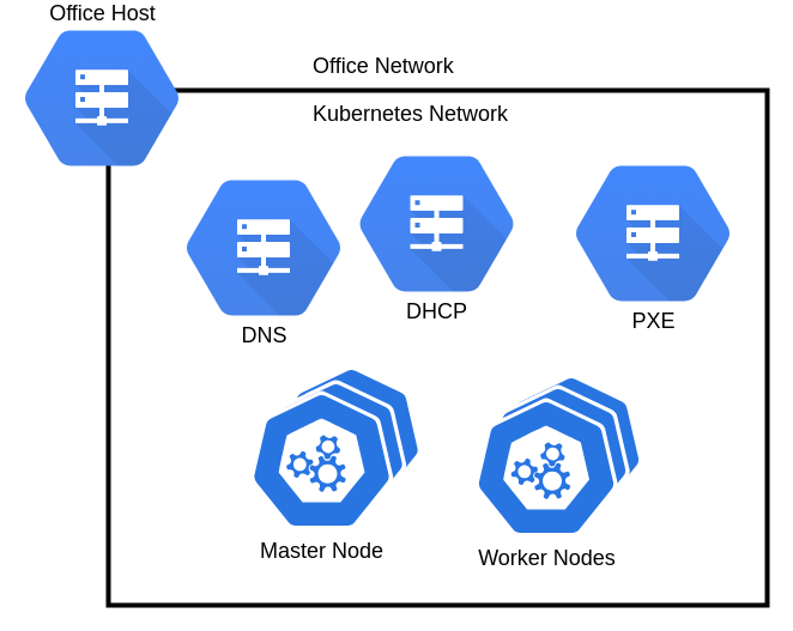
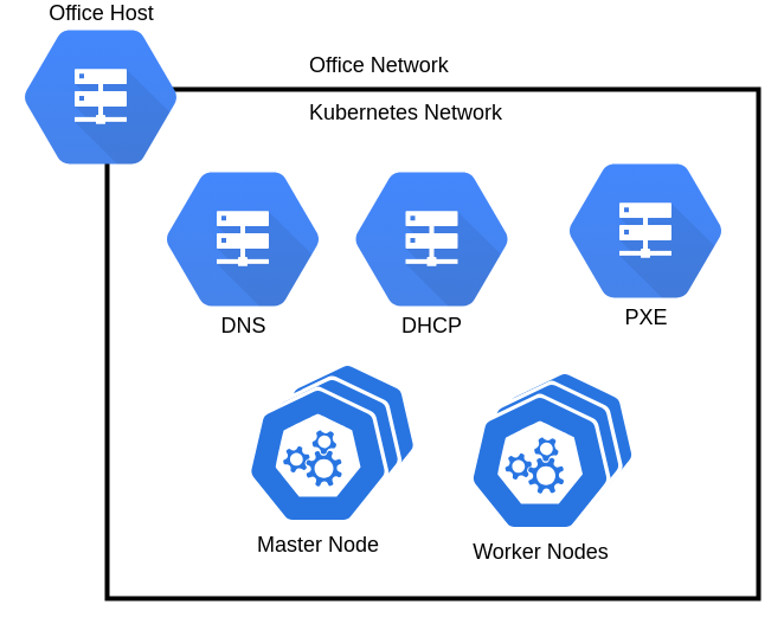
  <mxCell id="0" />
  <mxCell id="1" parent="0" />
  <mxCell id="2" value="" style="html=1;dashed=0;whitespace=wrap;fillColor=#2875E2;strokeColor=#ffffff;points=[[0.005,0.63,0],[0.1,0.2,0],[0.9,0.2,0],[0.5,0,0],[0.995,0.63,0],[0.72,0.99,0],[0.5,1,0],[0.28,0.99,0]];shape=mxgraph.kubernetes.icon;prIcon=master;labelBackgroundColor=none;fontColor=#000000;" parent="1" vertex="1"><mxGeometry x="234" y="299" width="118" height="116" as="geometry" /></mxCell>
  <mxCell id="3" value="" style="rounded=0;whiteSpace=wrap;html=1;labelBackgroundColor=none;strokeColor=#000000;strokeWidth=4;fillColor=none;fontColor=#000000;fontStyle=1" parent="1" vertex="1"><mxGeometry x="90" y="70" width="550" height="430" as="geometry" /></mxCell>
  <mxCell id="4" value="" style="html=1;dashed=0;whitespace=wrap;fillColor=#2875E2;strokeColor=#ffffff;points=[[0.005,0.63,0],[0.1,0.2,0],[0.9,0.2,0],[0.5,0,0],[0.995,0.63,0],[0.72,0.99,0],[0.5,1,0],[0.28,0.99,0]];shape=mxgraph.kubernetes.icon;prIcon=master;labelBackgroundColor=none;fontColor=#000000;labelPosition=center;verticalLabelPosition=bottom;align=center;verticalAlign=top;" parent="1" vertex="1"><mxGeometry x="416.5" y="306" width="120" height="118" as="geometry" /></mxCell>
  <mxCell id="5" value="" style="html=1;dashed=0;whitespace=wrap;fillColor=#2875E2;strokeColor=#ffffff;points=[[0.005,0.63,0],[0.1,0.2,0],[0.9,0.2,0],[0.5,0,0],[0.995,0.63,0],[0.72,0.99,0],[0.5,1,0],[0.28,0.99,0]];shape=mxgraph.kubernetes.icon;prIcon=master;labelBackgroundColor=none;fontColor=#000000;" parent="1" vertex="1"><mxGeometry x="405.5" y="315" width="120" height="118" as="geometry" /></mxCell>
  <mxCell id="6" value="" style="html=1;dashed=0;whitespace=wrap;fillColor=#2875E2;strokeColor=#ffffff;points=[[0.005,0.63,0],[0.1,0.2,0],[0.9,0.2,0],[0.5,0,0],[0.995,0.63,0],[0.72,0.99,0],[0.5,1,0],[0.28,0.99,0]];shape=mxgraph.kubernetes.icon;prIcon=master;labelBackgroundColor=none;fontColor=#000000;" parent="1" vertex="1"><mxGeometry x="221" y="311" width="118" height="116" as="geometry" /></mxCell>
- <mxCell id="7" value="DNS" style="shape=mxgraph.gcp.networking.cloud_dns;html=1;fillColor=#4387FD;gradientColor=#4683EA;strokeColor=none;verticalLabelPosition=bottom;verticalAlign=top;align=center;labelBackgroundColor=none;fontColor=#000000;fontSize=18;" parent="1" vertex="1"><mxGeometry x="155" y="145" width="129" height="113" as="geometry" /></mxCell>
- <mxCell id="8" value="DHCP" style="shape=mxgraph.gcp.networking.cloud_dns;html=1;fillColor=#4387FD;gradientColor=#4683EA;strokeColor=none;verticalLabelPosition=bottom;verticalAlign=top;align=center;labelBackgroundColor=none;fontColor=#000000;fontSize=18;" parent="1" vertex="1"><mxGeometry x="299.5" y="125" width="129" height="113" as="geometry" /></mxCell>
+ <mxCell id="7" value="DNS" style="shape=mxgraph.gcp.networking.cloud_dns;html=1;fillColor=#4387FD;gradientColor=#4683EA;strokeColor=none;verticalLabelPosition=bottom;verticalAlign=top;align=center;labelBackgroundColor=none;fontColor=#000000;fontSize=18;" parent="1" vertex="1"><mxGeometry x="140" y="140" width="129" height="113" as="geometry" /></mxCell>
+ <mxCell id="8" value="DHCP" style="shape=mxgraph.gcp.networking.cloud_dns;html=1;fillColor=#4387FD;gradientColor=#4683EA;strokeColor=none;verticalLabelPosition=bottom;verticalAlign=top;align=center;labelBackgroundColor=none;fontColor=#000000;fontSize=18;" parent="1" vertex="1"><mxGeometry x="299.5" y="140" width="129" height="113" as="geometry" /></mxCell>
  <mxCell id="9" value="&lt;font style=&quot;font-size: 18px&quot;&gt;Office Host&lt;/font&gt;" style="shape=mxgraph.gcp.networking.cloud_dns;html=1;fillColor=#4387FD;gradientColor=#4683EA;strokeColor=none;verticalLabelPosition=top;verticalAlign=bottom;align=center;labelBackgroundColor=none;fontColor=#000000;labelPosition=center;" parent="1" vertex="1"><mxGeometry x="20" y="20" width="129" height="113" as="geometry" /></mxCell>
  <mxCell id="10" value="Master Node" style="html=1;dashed=0;whitespace=wrap;fillColor=#2875E2;strokeColor=#ffffff;points=[[0.005,0.63,0],[0.1,0.2,0],[0.9,0.2,0],[0.5,0,0],[0.995,0.63,0],[0.72,0.99,0],[0.5,1,0],[0.28,0.99,0]];shape=mxgraph.kubernetes.icon;prIcon=master;labelBackgroundColor=none;fontColor=#000000;labelPosition=center;verticalLabelPosition=bottom;align=center;verticalAlign=top;fontSize=18;" parent="1" vertex="1"><mxGeometry x="208" y="320" width="120" height="118" as="geometry" /></mxCell>
  <mxCell id="11" value="Worker Nodes" style="html=1;dashed=0;whitespace=wrap;fillColor=#2875E2;strokeColor=#ffffff;points=[[0.005,0.63,0],[0.1,0.2,0],[0.9,0.2,0],[0.5,0,0],[0.995,0.63,0],[0.72,0.99,0],[0.5,1,0],[0.28,0.99,0]];shape=mxgraph.kubernetes.icon;prIcon=master;labelBackgroundColor=none;fontColor=#000000;labelPosition=center;verticalLabelPosition=bottom;align=center;verticalAlign=top;fontSize=18;" parent="1" vertex="1"><mxGeometry x="395.5" y="326" width="120" height="118" as="geometry" /></mxCell>
  <mxCell id="12" value="Kubernetes Network&amp;nbsp;" style="text;html=1;strokeColor=none;fillColor=none;align=left;verticalAlign=middle;whiteSpace=wrap;rounded=0;labelBackgroundColor=none;fontSize=18;fontColor=#000000;" parent="1" vertex="1"><mxGeometry x="259" y="80" width="190" height="20" as="geometry" /></mxCell>
  <mxCell id="13" value="Office Network" style="text;html=1;strokeColor=none;fillColor=none;align=left;verticalAlign=middle;whiteSpace=wrap;rounded=0;labelBackgroundColor=none;fontSize=18;fontColor=#000000;" parent="1" vertex="1"><mxGeometry x="259" y="40" width="190" height="20" as="geometry" /></mxCell>
  <mxCell id="14" value="PXE" style="shape=mxgraph.gcp.networking.cloud_dns;html=1;fillColor=#4387FD;gradientColor=#4683EA;strokeColor=none;verticalLabelPosition=bottom;verticalAlign=top;align=center;labelBackgroundColor=none;fontColor=#000000;fontSize=18;" parent="1" vertex="1"><mxGeometry x="480" y="133" width="129" height="113" as="geometry" /></mxCell>
